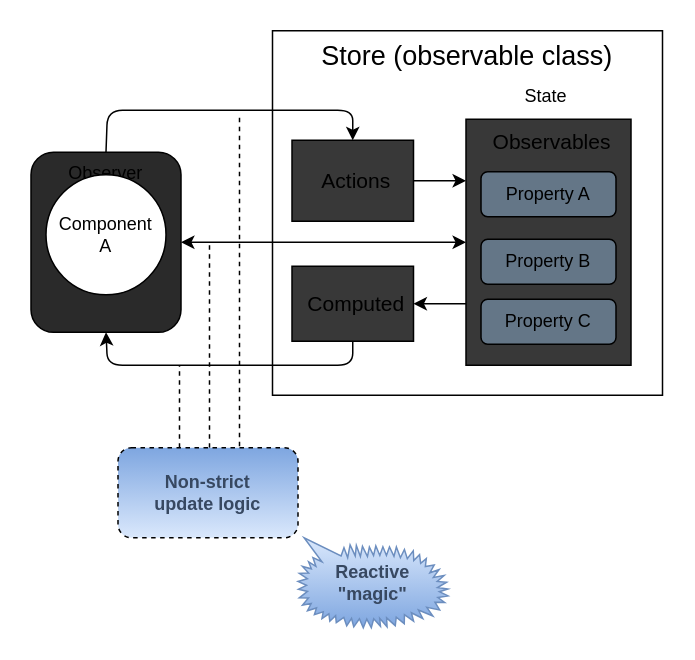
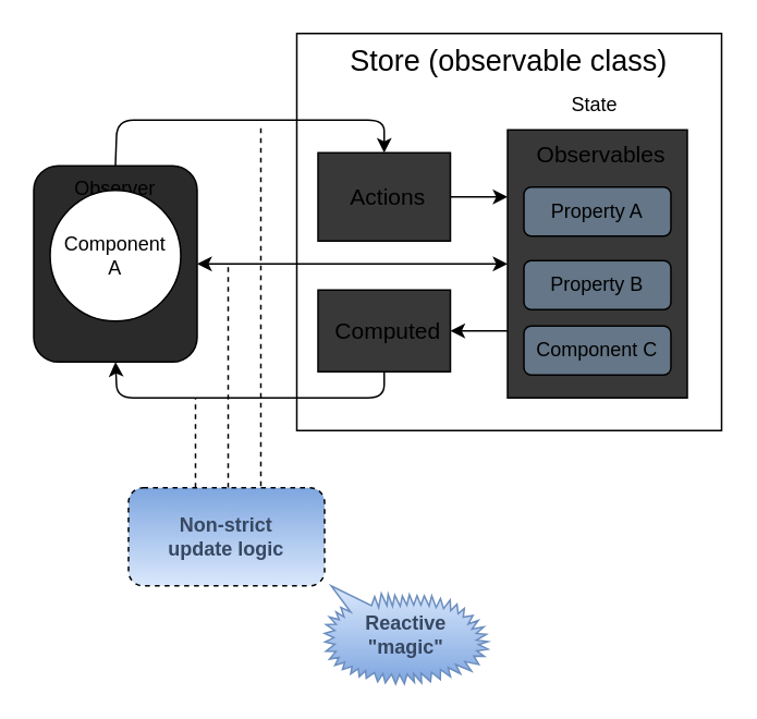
  <mxCell id="0" />
  <mxCell id="1" parent="0" />
  <mxCell id="2" value="Store (observable class)" style="whiteSpace=wrap;html=1;fontSize=18;verticalAlign=top;" parent="1" vertex="1"><mxGeometry x="181" y="20" width="260" height="243" as="geometry" /></mxCell>
  <mxCell id="3" value="Observables" style="rounded=0;whiteSpace=wrap;html=1;fontSize=14;fillColor=#383838;verticalAlign=top;align=center;spacingLeft=5;" parent="1" vertex="1"><mxGeometry x="310" y="79" width="110" height="164" as="geometry" /></mxCell>
  <mxCell id="4" style="edgeStyle=orthogonalEdgeStyle;html=1;exitX=1;exitY=0.5;exitDx=0;exitDy=0;entryX=0;entryY=0.25;entryDx=0;entryDy=0;startArrow=none;startFill=0;" parent="1" source="5" target="3" edge="1"><mxGeometry relative="1" as="geometry" /></mxCell>
  <mxCell id="5" value="Actions" style="rounded=0;whiteSpace=wrap;html=1;fontSize=14;fillColor=#383838;verticalAlign=middle;align=center;spacingLeft=5;" parent="1" vertex="1"><mxGeometry x="194" y="93" width="81" height="54" as="geometry" /></mxCell>
  <mxCell id="6" value="Property A" style="rounded=1;whiteSpace=wrap;html=1;fontSize=12;fillColor=#647687;" parent="1" vertex="1"><mxGeometry x="320" y="114" width="90" height="30" as="geometry" /></mxCell>
  <mxCell id="7" value="Property B" style="rounded=1;whiteSpace=wrap;html=1;fontSize=12;fillColor=#647687;" parent="1" vertex="1"><mxGeometry x="320" y="159" width="90" height="30" as="geometry" /></mxCell>
- <mxCell id="8" value="Property C" style="rounded=1;whiteSpace=wrap;html=1;fontSize=12;fillColor=#647687;" parent="1" vertex="1"><mxGeometry x="320" y="199" width="90" height="30" as="geometry" /></mxCell>
+ <mxCell id="8" value="Component C" style="rounded=1;whiteSpace=wrap;html=1;fontSize=12;fillColor=#647687;" parent="1" vertex="1"><mxGeometry x="320" y="199" width="90" height="30" as="geometry" /></mxCell>
  <mxCell id="9" style="edgeStyle=orthogonalEdgeStyle;html=1;exitX=1;exitY=0.5;exitDx=0;exitDy=0;entryX=0;entryY=0.75;entryDx=0;entryDy=0;startArrow=classic;startFill=1;endArrow=none;endFill=0;" parent="1" source="11" target="3" edge="1"><mxGeometry relative="1" as="geometry" /></mxCell>
  <mxCell id="10" style="edgeStyle=orthogonalEdgeStyle;html=1;exitX=0.5;exitY=1;exitDx=0;exitDy=0;entryX=0.5;entryY=1;entryDx=0;entryDy=0;startArrow=none;startFill=0;endArrow=classic;endFill=1;" parent="1" source="11" target="14" edge="1"><mxGeometry relative="1" as="geometry"><Array as="points"><mxPoint x="235" y="243" /><mxPoint x="71" y="243" /></Array></mxGeometry></mxCell>
  <mxCell id="11" value="Computed" style="rounded=0;whiteSpace=wrap;html=1;fontSize=14;fillColor=#383838;verticalAlign=middle;align=center;spacingLeft=5;" parent="1" vertex="1"><mxGeometry x="194" y="177" width="81" height="50" as="geometry" /></mxCell>
  <mxCell id="12" style="edgeStyle=orthogonalEdgeStyle;html=1;exitX=1;exitY=0.5;exitDx=0;exitDy=0;fontSize=12;startArrow=classic;startFill=1;" parent="1" source="14" target="3" edge="1"><mxGeometry relative="1" as="geometry" /></mxCell>
  <mxCell id="13" style="edgeStyle=orthogonalEdgeStyle;html=1;exitX=0.5;exitY=0;exitDx=0;exitDy=0;entryX=0.5;entryY=0;entryDx=0;entryDy=0;startArrow=none;startFill=0;endArrow=classic;endFill=1;" parent="1" source="14" target="5" edge="1"><mxGeometry relative="1" as="geometry"><Array as="points"><mxPoint x="71" y="73" /><mxPoint x="235" y="73" /></Array></mxGeometry></mxCell>
  <mxCell id="14" value="Observer" style="rounded=1;whiteSpace=wrap;html=1;fontSize=12;fillColor=#2A2A2A;verticalAlign=top;" parent="1" vertex="1"><mxGeometry x="20" y="101" width="100" height="120" as="geometry" /></mxCell>
  <mxCell id="15" value="Component&lt;br&gt;A" style="ellipse;whiteSpace=wrap;html=1;aspect=fixed;" parent="1" vertex="1"><mxGeometry x="30" y="116" width="80" height="80" as="geometry" /></mxCell>
  <mxCell id="16" value="State" style="text;html=1;strokeColor=none;fillColor=none;align=center;verticalAlign=middle;whiteSpace=wrap;rounded=0;" parent="1" vertex="1"><mxGeometry x="310" y="49" width="107" height="30" as="geometry" /></mxCell>
  <mxCell id="17" value="Reactive&lt;br&gt;&quot;magic&quot;" style="whiteSpace=wrap;html=1;shape=mxgraph.basic.loud_callout;flipV=1;fillColor=#dae8fc;strokeColor=#6c8ebf;gradientColor=#7ea6e0;fontColor=#374861;fontStyle=1;verticalAlign=middle;gradientDirection=north;" parent="1" vertex="1"><mxGeometry x="198" y="358" width="100" height="60" as="geometry" /></mxCell>
  <mxCell id="18" value="" style="endArrow=none;dashed=1;html=1;fontColor=#3E526E;" parent="1" edge="1"><mxGeometry width="50" height="50" relative="1" as="geometry"><mxPoint x="119" y="298" as="sourcePoint" /><mxPoint x="119" y="243" as="targetPoint" /></mxGeometry></mxCell>
  <mxCell id="19" value="" style="endArrow=none;dashed=1;html=1;fontColor=#3E526E;" parent="1" edge="1"><mxGeometry width="50" height="50" relative="1" as="geometry"><mxPoint x="139" y="298" as="sourcePoint" /><mxPoint x="139" y="161" as="targetPoint" /></mxGeometry></mxCell>
  <mxCell id="20" value="" style="endArrow=none;dashed=1;html=1;fontColor=#3E526E;" parent="1" edge="1"><mxGeometry width="50" height="50" relative="1" as="geometry"><mxPoint x="159" y="297" as="sourcePoint" /><mxPoint x="159" y="78" as="targetPoint" /></mxGeometry></mxCell>
  <mxCell id="21" value="Non-strict &lt;br&gt;update logic" style="rounded=1;whiteSpace=wrap;html=1;fontColor=#374861;dashed=1;fillColor=#DAE8FC;fontStyle=1;gradientColor=#7EA6E0;gradientDirection=north;" parent="1" vertex="1"><mxGeometry x="78" y="298" width="120" height="60" as="geometry" /></mxCell>
